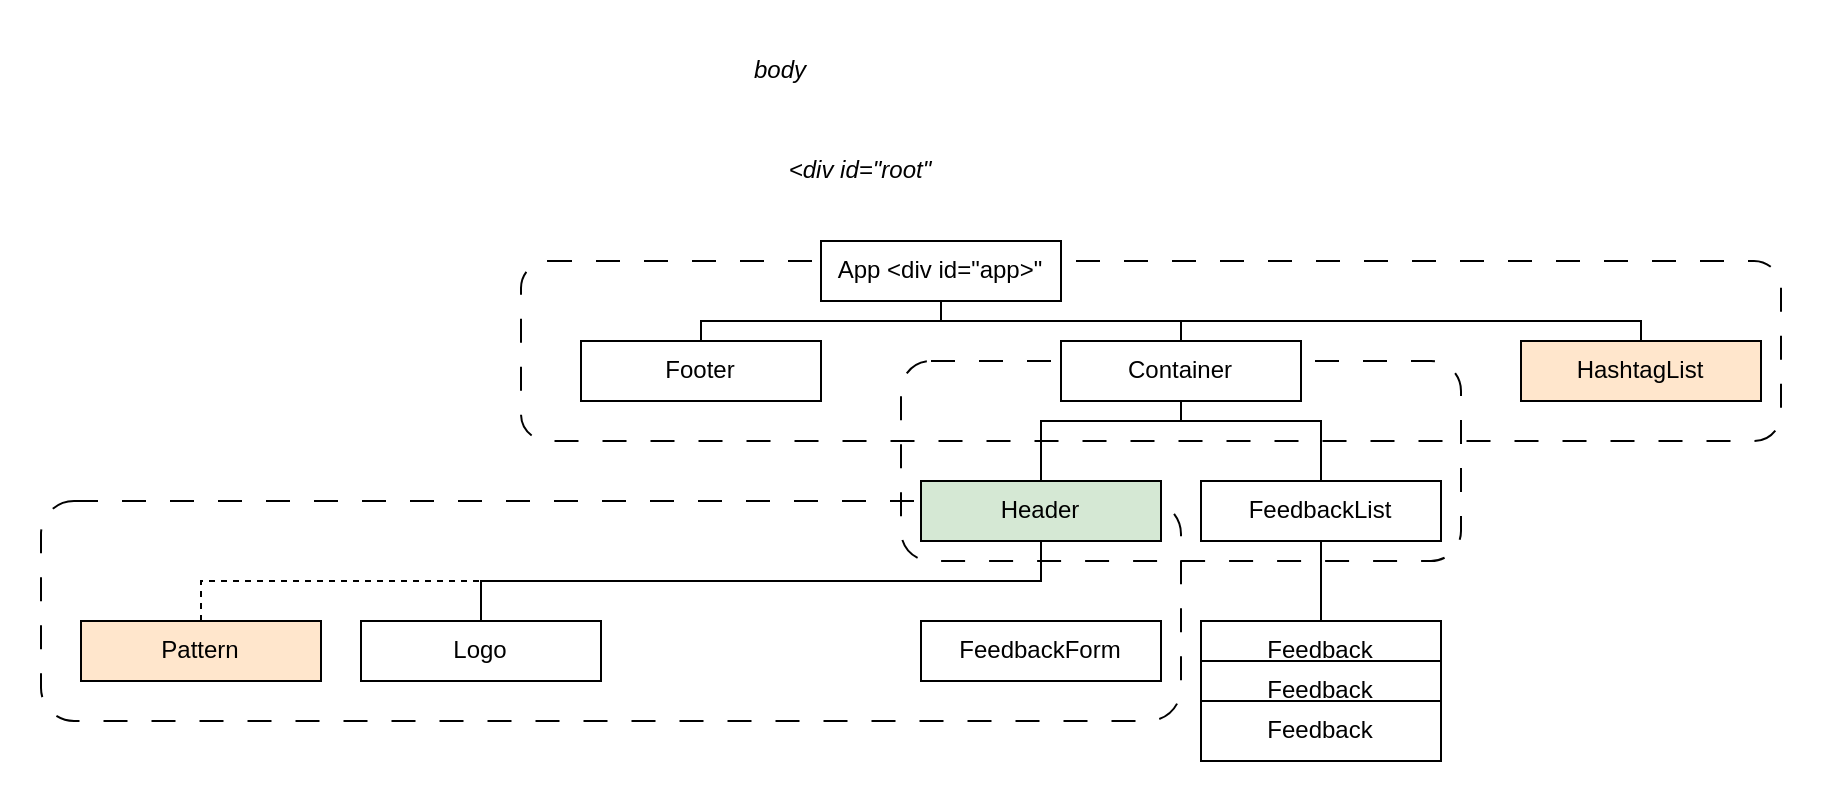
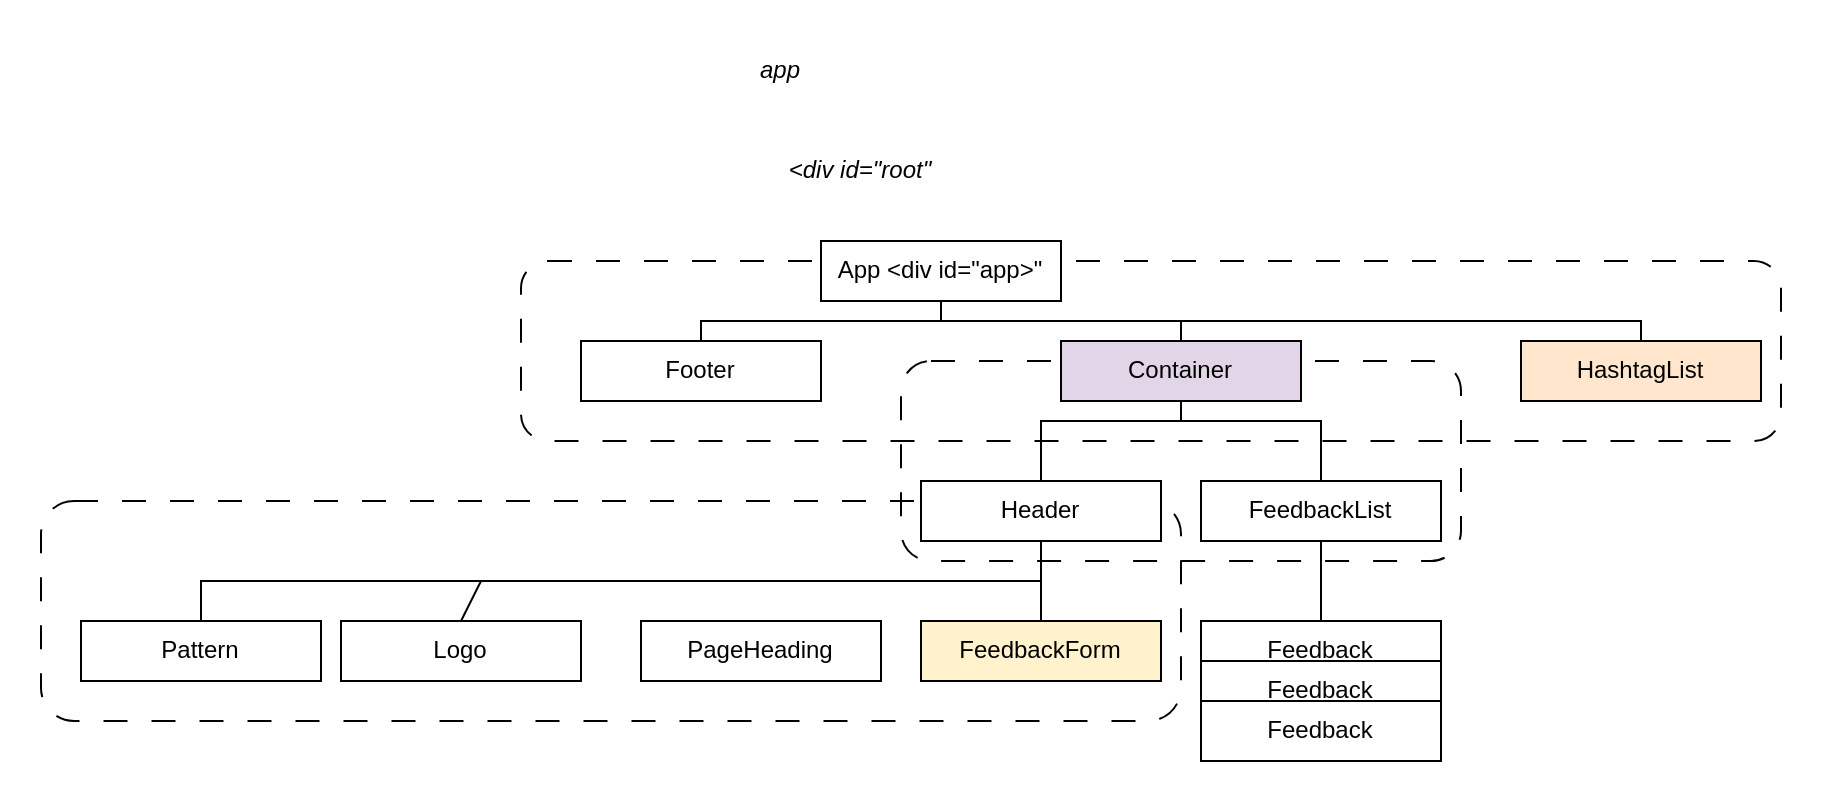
  <mxCell id="0" />
  <mxCell id="1" parent="0" />
  <mxCell id="2" value="" style="rounded=1;whiteSpace=wrap;html=1;dashed=1;dashPattern=12 12;strokeColor=light-dark(#000000,#00FF00);fillColor=none;" parent="1" vertex="1"><mxGeometry x="450" y="180" width="280" height="100" as="geometry" /></mxCell>
  <mxCell id="3" value="" style="rounded=1;whiteSpace=wrap;html=1;dashed=1;dashPattern=12 12;strokeColor=light-dark(#000000,#16D8FF);fillColor=none;" vertex="1" parent="1"><mxGeometry x="20" y="250" width="570" height="110" as="geometry" /></mxCell>
  <mxCell id="4" value="" style="rounded=1;whiteSpace=wrap;html=1;dashed=1;dashPattern=12 12;strokeColor=light-dark(#000000,#CC0000);fillColor=none;" parent="1" vertex="1"><mxGeometry x="260" y="130" width="630" height="90" as="geometry" /></mxCell>
  <mxCell id="5" value="App &amp;lt;div id=&quot;app&amp;gt;&quot;" style="rounded=0;whiteSpace=wrap;html=1;strokeColor=light-dark(#000000,#CC0000);" parent="1" vertex="1"><mxGeometry x="410" y="120" width="120" height="30" as="geometry" /></mxCell>
  <mxCell id="6" value="" style="endArrow=none;html=1;rounded=0;entryX=0.5;entryY=1;entryDx=0;entryDy=0;exitX=0.5;exitY=0;exitDx=0;exitDy=0;" parent="1" target="5" edge="1"><mxGeometry width="50" height="50" relative="1" as="geometry"><mxPoint x="590" y="170" as="sourcePoint" /><mxPoint x="680" y="180" as="targetPoint" /><Array as="points"><mxPoint x="590" y="160" /><mxPoint x="470" y="160" /></Array></mxGeometry></mxCell>
  <mxCell id="7" value="" style="endArrow=none;html=1;rounded=0;exitX=0.5;exitY=0;exitDx=0;exitDy=0;" parent="1" edge="1"><mxGeometry width="50" height="50" relative="1" as="geometry"><mxPoint x="350" y="170" as="sourcePoint" /><mxPoint x="470" y="150" as="targetPoint" /><Array as="points"><mxPoint x="350" y="160" /><mxPoint x="470" y="160" /></Array></mxGeometry></mxCell>
  <mxCell id="8" value="Footer" style="rounded=0;whiteSpace=wrap;html=1;" parent="1" vertex="1"><mxGeometry x="290" y="170" width="120" height="30" as="geometry" /></mxCell>
  <mxCell id="9" value="HashtagList" style="rounded=0;whiteSpace=wrap;html=1;fillColor=#ffe6cc;" parent="1" vertex="1"><mxGeometry x="760" y="170" width="120" height="30" as="geometry" /></mxCell>
  <mxCell id="10" value="" style="endArrow=none;html=1;rounded=0;entryX=0.5;entryY=1;entryDx=0;entryDy=0;exitX=0.5;exitY=0;exitDx=0;exitDy=0;" parent="1" source="9" target="5" edge="1"><mxGeometry width="50" height="50" relative="1" as="geometry"><mxPoint x="520" y="240" as="sourcePoint" /><mxPoint x="570" y="190" as="targetPoint" /><Array as="points"><mxPoint x="820" y="160" /><mxPoint x="470" y="160" /></Array></mxGeometry></mxCell>
  <mxCell id="11" value="" style="endArrow=none;html=1;rounded=0;entryX=0.5;entryY=1;entryDx=0;entryDy=0;exitX=0.5;exitY=0;exitDx=0;exitDy=0;" parent="1" source="21" edge="1"><mxGeometry width="50" height="50" relative="1" as="geometry"><mxPoint x="660" y="220" as="sourcePoint" /><mxPoint x="590" y="200" as="targetPoint" /><Array as="points"><mxPoint x="660" y="210" /><mxPoint x="590" y="210" /></Array></mxGeometry></mxCell>
  <mxCell id="12" value="" style="endArrow=none;html=1;rounded=0;entryX=0.5;entryY=1;entryDx=0;entryDy=0;exitX=0.5;exitY=0;exitDx=0;exitDy=0;" parent="1" source="15" edge="1"><mxGeometry width="50" height="50" relative="1" as="geometry"><mxPoint x="520" y="220" as="sourcePoint" /><mxPoint x="590" y="200" as="targetPoint" /><Array as="points"><mxPoint x="520" y="210" /><mxPoint x="590" y="210" /></Array></mxGeometry></mxCell>
- <mxCell id="14" value="FeedbackForm" style="rounded=0;whiteSpace=wrap;html=1;" parent="1" vertex="1"><mxGeometry x="460" y="310" width="120" height="30" as="geometry" /></mxCell>
- <mxCell id="15" value="Header" style="rounded=0;whiteSpace=wrap;html=1;strokeColor=light-dark(#000000,#16D8FF);fillColor=#d5e8d4;" parent="1" vertex="1"><mxGeometry x="460" y="240" width="120" height="30" as="geometry" /></mxCell>
+ <mxCell id="13" value="PageHeading" style="rounded=0;whiteSpace=wrap;html=1;" parent="1" vertex="1"><mxGeometry x="320" y="310" width="120" height="30" as="geometry" /></mxCell>
+ <mxCell id="14" value="FeedbackForm" style="rounded=0;whiteSpace=wrap;html=1;fillColor=#fff2cc;" parent="1" vertex="1"><mxGeometry x="460" y="310" width="120" height="30" as="geometry" /></mxCell>
+ <mxCell id="15" value="Header" style="rounded=0;whiteSpace=wrap;html=1;strokeColor=light-dark(#000000,#16D8FF);" parent="1" vertex="1"><mxGeometry x="460" y="240" width="120" height="30" as="geometry" /></mxCell>
  <mxCell id="16" value="Feedback" style="rounded=0;whiteSpace=wrap;html=1;" parent="1" vertex="1"><mxGeometry x="600" y="310" width="120" height="30" as="geometry" /></mxCell>
  <mxCell id="17" value="Feedback" style="rounded=0;whiteSpace=wrap;html=1;" parent="1" vertex="1"><mxGeometry x="600" y="330" width="120" height="30" as="geometry" /></mxCell>
  <mxCell id="18" value="Feedback" style="rounded=0;whiteSpace=wrap;html=1;" parent="1" vertex="1"><mxGeometry x="600" y="350" width="120" height="30" as="geometry" /></mxCell>
  <mxCell id="19" value="" style="endArrow=none;html=1;rounded=0;entryX=0.5;entryY=1;entryDx=0;entryDy=0;exitX=0.5;exitY=0;exitDx=0;exitDy=0;" parent="1" source="16" target="21" edge="1"><mxGeometry width="50" height="50" relative="1" as="geometry"><mxPoint x="640" y="320" as="sourcePoint" /><mxPoint x="660" y="250" as="targetPoint" /></mxGeometry></mxCell>
- <mxCell id="20" value="Container" style="rounded=0;whiteSpace=wrap;html=1;strokeColor=light-dark(#000000,#00FF00);" vertex="1" parent="1"><mxGeometry x="530" y="170" width="120" height="30" as="geometry" /></mxCell>
+ <mxCell id="20" value="Container" style="rounded=0;whiteSpace=wrap;html=1;strokeColor=light-dark(#000000,#00FF00);fillColor=#e1d5e7;" vertex="1" parent="1"><mxGeometry x="530" y="170" width="120" height="30" as="geometry" /></mxCell>
  <mxCell id="21" value="FeedbackList" style="rounded=0;whiteSpace=wrap;html=1;" vertex="1" parent="1"><mxGeometry x="600" y="240" width="120" height="30" as="geometry" /></mxCell>
- <mxCell id="22" value="Logo" style="rounded=0;whiteSpace=wrap;html=1;" vertex="1" parent="1"><mxGeometry x="180" y="310" width="120" height="30" as="geometry" /></mxCell>
- <mxCell id="23" value="Pattern" style="rounded=0;whiteSpace=wrap;html=1;fillColor=#ffe6cc;" vertex="1" parent="1"><mxGeometry x="40" y="310" width="120" height="30" as="geometry" /></mxCell>
- <mxCell id="24" value="" style="endArrow=none;html=1;rounded=0;entryX=0.5;entryY=1;entryDx=0;entryDy=0;exitX=0.5;exitY=0;exitDx=0;exitDy=0;dashed=1;" edge="1" parent="1" source="23" target="15"><mxGeometry width="50" height="50" relative="1" as="geometry"><mxPoint x="370" y="320" as="sourcePoint" /><mxPoint x="420" y="270" as="targetPoint" /><Array as="points"><mxPoint x="100" y="290" /><mxPoint x="520" y="290" /></Array></mxGeometry></mxCell>
+ <mxCell id="22" value="Logo" style="rounded=0;whiteSpace=wrap;html=1;" vertex="1" parent="1"><mxGeometry x="170" y="310" width="120" height="30" as="geometry" /></mxCell>
+ <mxCell id="23" value="Pattern" style="rounded=0;whiteSpace=wrap;html=1;" vertex="1" parent="1"><mxGeometry x="40" y="310" width="120" height="30" as="geometry" /></mxCell>
+ <mxCell id="24" value="" style="endArrow=none;html=1;rounded=0;entryX=0.5;entryY=1;entryDx=0;entryDy=0;exitX=0.5;exitY=0;exitDx=0;exitDy=0;" edge="1" parent="1" source="23" target="15"><mxGeometry width="50" height="50" relative="1" as="geometry"><mxPoint x="370" y="320" as="sourcePoint" /><mxPoint x="420" y="270" as="targetPoint" /><Array as="points"><mxPoint x="100" y="290" /><mxPoint x="520" y="290" /></Array></mxGeometry></mxCell>
  <mxCell id="25" value="" style="endArrow=none;html=1;rounded=0;entryX=0.5;entryY=1;entryDx=0;entryDy=0;exitX=0.5;exitY=0;exitDx=0;exitDy=0;" edge="1" parent="1" source="22" target="15"><mxGeometry width="50" height="50" relative="1" as="geometry"><mxPoint x="370" y="320" as="sourcePoint" /><mxPoint x="420" y="270" as="targetPoint" /><Array as="points"><mxPoint x="240" y="290" /><mxPoint x="520" y="290" /></Array></mxGeometry></mxCell>
- <mxCell id="27" value="&lt;i&gt;body&lt;/i&gt;" style="rounded=0;whiteSpace=wrap;html=1;strokeColor=none;fillColor=light-dark(#FFFFFF,#494949);" vertex="1" parent="1"><mxGeometry x="330" y="20" width="120" height="30" as="geometry" /></mxCell>
+ <mxCell id="26" value="" style="endArrow=none;html=1;rounded=0;entryX=0.5;entryY=1;entryDx=0;entryDy=0;exitX=0.5;exitY=0;exitDx=0;exitDy=0;" edge="1" parent="1" source="14" target="15"><mxGeometry width="50" height="50" relative="1" as="geometry"><mxPoint x="370" y="320" as="sourcePoint" /><mxPoint x="420" y="270" as="targetPoint" /></mxGeometry></mxCell>
+ <mxCell id="27" value="&lt;i&gt;app&lt;/i&gt;" style="rounded=0;whiteSpace=wrap;html=1;strokeColor=none;fillColor=light-dark(#FFFFFF,#494949);" vertex="1" parent="1"><mxGeometry x="330" y="20" width="120" height="30" as="geometry" /></mxCell>
  <mxCell id="28" value="&lt;i&gt;&amp;lt;div id=&quot;root&quot;&lt;/i&gt;" style="rounded=0;whiteSpace=wrap;html=1;strokeColor=none;fillColor=light-dark(#FFFFFF,#494949);" vertex="1" parent="1"><mxGeometry x="370" y="70" width="120" height="30" as="geometry" /></mxCell>
